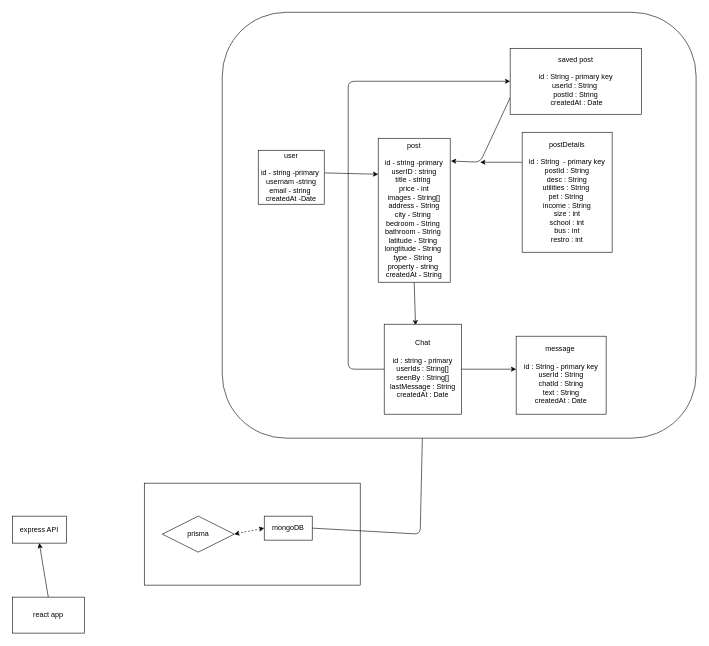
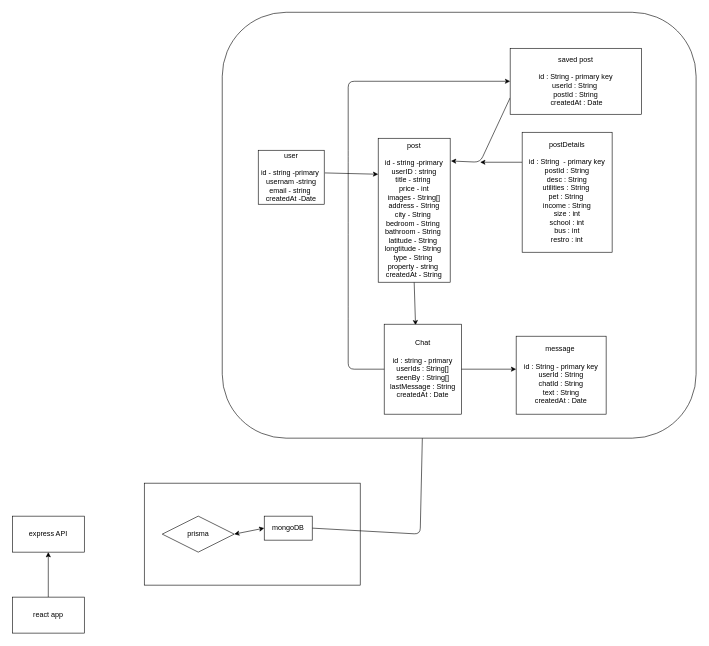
  <mxCell id="0" />
  <mxCell id="1" parent="0" />
- <mxCell id="2" value="express API" style="rounded=0;whiteSpace=wrap;html=1;" vertex="1" parent="1"><mxGeometry x="20" y="860" width="90" height="45" as="geometry" /></mxCell>
+ <mxCell id="2" value="express API" style="rounded=0;whiteSpace=wrap;html=1;" vertex="1" parent="1"><mxGeometry x="20" y="860" width="120" height="60" as="geometry" /></mxCell>
  <mxCell id="3" style="edgeStyle=none;html=1;exitX=0.5;exitY=0;exitDx=0;exitDy=0;entryX=0.5;entryY=1;entryDx=0;entryDy=0;" edge="1" parent="1" source="4" target="2"><mxGeometry relative="1" as="geometry" /></mxCell>
  <mxCell id="4" value="react app" style="rounded=0;whiteSpace=wrap;html=1;" vertex="1" parent="1"><mxGeometry x="20" y="995" width="120" height="60" as="geometry" /></mxCell>
  <mxCell id="5" value="" style="whiteSpace=wrap;html=1;" vertex="1" parent="1"><mxGeometry x="240" y="805" width="360" height="170" as="geometry" /></mxCell>
  <mxCell id="6" style="edgeStyle=none;html=1;exitX=1;exitY=0.5;exitDx=0;exitDy=0;entryX=0.5;entryY=1;entryDx=0;entryDy=0;" edge="1" parent="1" source="7" target="16"><mxGeometry relative="1" as="geometry"><Array as="points"><mxPoint x="700" y="890" /></Array></mxGeometry></mxCell>
  <mxCell id="7" value="mongoDB" style="whiteSpace=wrap;html=1;" vertex="1" parent="1"><mxGeometry x="440" y="860" width="80" height="40" as="geometry" /></mxCell>
  <mxCell id="8" value="prisma" style="rhombus;whiteSpace=wrap;html=1;" vertex="1" parent="1"><mxGeometry x="270" y="860" width="120" height="60" as="geometry" /></mxCell>
- <mxCell id="9" value="" style="endArrow=classic;startArrow=classic;html=1;exitX=0;exitY=0.5;exitDx=0;exitDy=0;entryX=1;entryY=0.5;entryDx=0;entryDy=0;dashed=1;" edge="1" parent="1" source="7" target="8"><mxGeometry width="50" height="50" relative="1" as="geometry"><mxPoint x="300" y="890" as="sourcePoint" /><mxPoint x="350" y="840" as="targetPoint" /></mxGeometry></mxCell>
+ <mxCell id="9" value="" style="endArrow=classic;startArrow=classic;html=1;exitX=0;exitY=0.5;exitDx=0;exitDy=0;entryX=1;entryY=0.5;entryDx=0;entryDy=0;" edge="1" parent="1" source="7" target="8"><mxGeometry width="50" height="50" relative="1" as="geometry"><mxPoint x="300" y="890" as="sourcePoint" /><mxPoint x="350" y="840" as="targetPoint" /></mxGeometry></mxCell>
  <mxCell id="10" value="" style="rounded=1;whiteSpace=wrap;html=1;" vertex="1" parent="1"><mxGeometry x="370" y="20" width="790" height="710" as="geometry" /></mxCell>
  <mxCell id="11" value="user&lt;br&gt;&amp;nbsp;&lt;br&gt;id - string -primary&amp;nbsp;&lt;br&gt;usernam -string&lt;br&gt;email - string&amp;nbsp;&lt;br&gt;createdAt -Date" style="whiteSpace=wrap;html=1;" vertex="1" parent="1"><mxGeometry x="430" y="250" width="110" height="90" as="geometry" /></mxCell>
  <mxCell id="12" style="edgeStyle=none;html=1;exitX=0.5;exitY=1;exitDx=0;exitDy=0;entryX=0.405;entryY=0.012;entryDx=0;entryDy=0;entryPerimeter=0;" edge="1" parent="1" source="13" target="16"><mxGeometry relative="1" as="geometry" /></mxCell>
  <mxCell id="13" value="post&lt;br&gt;&lt;br&gt;id - string -primary&lt;br&gt;userID : string&lt;br&gt;title - string&amp;nbsp;&lt;br&gt;price - int&lt;br&gt;images - String[]&lt;br&gt;address - String&lt;br&gt;city - String&amp;nbsp;&lt;br&gt;bedroom - String&amp;nbsp;&lt;br&gt;bathroom - String&amp;nbsp;&lt;br&gt;latitude - String&amp;nbsp;&lt;br&gt;longtitude - String&amp;nbsp;&lt;br&gt;type - String&amp;nbsp;&lt;br&gt;property - string&amp;nbsp;&lt;br&gt;createdAt - String" style="whiteSpace=wrap;html=1;" vertex="1" parent="1"><mxGeometry x="630" y="230" width="120" height="240" as="geometry" /></mxCell>
  <mxCell id="14" style="edgeStyle=none;html=1;exitX=0;exitY=0.25;exitDx=0;exitDy=0;" edge="1" parent="1" source="15"><mxGeometry relative="1" as="geometry"><mxPoint x="800" y="270" as="targetPoint" /><Array as="points" /></mxGeometry></mxCell>
  <mxCell id="15" value="postDetails&lt;br&gt;&lt;br&gt;id : String&amp;nbsp; - primary key&lt;br&gt;postId : String&lt;br&gt;desc : String&lt;br&gt;utilities : String&amp;nbsp;&lt;br&gt;pet : String&amp;nbsp;&lt;br&gt;income : String&lt;br&gt;size : int&lt;br&gt;school : int&lt;br&gt;bus : int&lt;br&gt;restro : int" style="whiteSpace=wrap;html=1;" vertex="1" parent="1"><mxGeometry x="870" y="220" width="150" height="200" as="geometry" /></mxCell>
  <mxCell id="16" value="Chat&lt;br&gt;&lt;br&gt;id : string - primary&lt;br&gt;userIds : String[]&lt;br&gt;seenBy : String[]&lt;br&gt;lastMessage : String&lt;br&gt;createdAt : Date" style="whiteSpace=wrap;html=1;" vertex="1" parent="1"><mxGeometry x="640" y="540" width="129" height="150" as="geometry" /></mxCell>
  <mxCell id="17" style="edgeStyle=none;html=1;exitX=0;exitY=0.5;exitDx=0;exitDy=0;entryX=0;entryY=0.5;entryDx=0;entryDy=0;" edge="1" parent="1" source="16" target="20"><mxGeometry relative="1" as="geometry"><mxPoint x="550" y="552.644" as="targetPoint" /><Array as="points"><mxPoint x="580" y="615" /><mxPoint x="580" y="520" /><mxPoint x="580" y="380" /><mxPoint x="580" y="260" /><mxPoint x="580" y="135" /></Array></mxGeometry></mxCell>
  <mxCell id="18" value="message&amp;nbsp;&lt;br&gt;&lt;br&gt;id : String - primary key&lt;br&gt;userId : String&lt;br&gt;chatId : String&lt;br&gt;text : String&lt;br&gt;createdAt : Date" style="whiteSpace=wrap;html=1;" vertex="1" parent="1"><mxGeometry x="860" y="560" width="150" height="130" as="geometry" /></mxCell>
  <mxCell id="19" style="edgeStyle=none;html=1;exitX=0;exitY=0.75;exitDx=0;exitDy=0;entryX=1.011;entryY=0.158;entryDx=0;entryDy=0;entryPerimeter=0;" edge="1" parent="1" source="20" target="13"><mxGeometry relative="1" as="geometry"><Array as="points"><mxPoint x="800" y="270" /></Array></mxGeometry></mxCell>
  <mxCell id="20" value="saved post&lt;br&gt;&lt;br&gt;id : String - primary key&lt;br&gt;userId : String&amp;nbsp;&lt;br&gt;postId : String&lt;br&gt;&amp;nbsp;createdAt : Date" style="whiteSpace=wrap;html=1;" vertex="1" parent="1"><mxGeometry x="850" y="80" width="219" height="110" as="geometry" /></mxCell>
  <mxCell id="21" value="" style="edgeStyle=none;orthogonalLoop=1;jettySize=auto;html=1;" edge="1" parent="1" source="16"><mxGeometry width="80" relative="1" as="geometry"><mxPoint x="925" y="340" as="sourcePoint" /><mxPoint x="860" y="615" as="targetPoint" /><Array as="points" /></mxGeometry></mxCell>
  <mxCell id="22" value="" style="edgeStyle=none;orthogonalLoop=1;jettySize=auto;html=1;exitX=1.011;exitY=0.42;exitDx=0;exitDy=0;exitPerimeter=0;entryX=0;entryY=0.25;entryDx=0;entryDy=0;" edge="1" parent="1" source="11" target="13"><mxGeometry width="100" relative="1" as="geometry"><mxPoint x="580" y="160" as="sourcePoint" /><mxPoint x="680" y="160" as="targetPoint" /><Array as="points" /></mxGeometry></mxCell>
